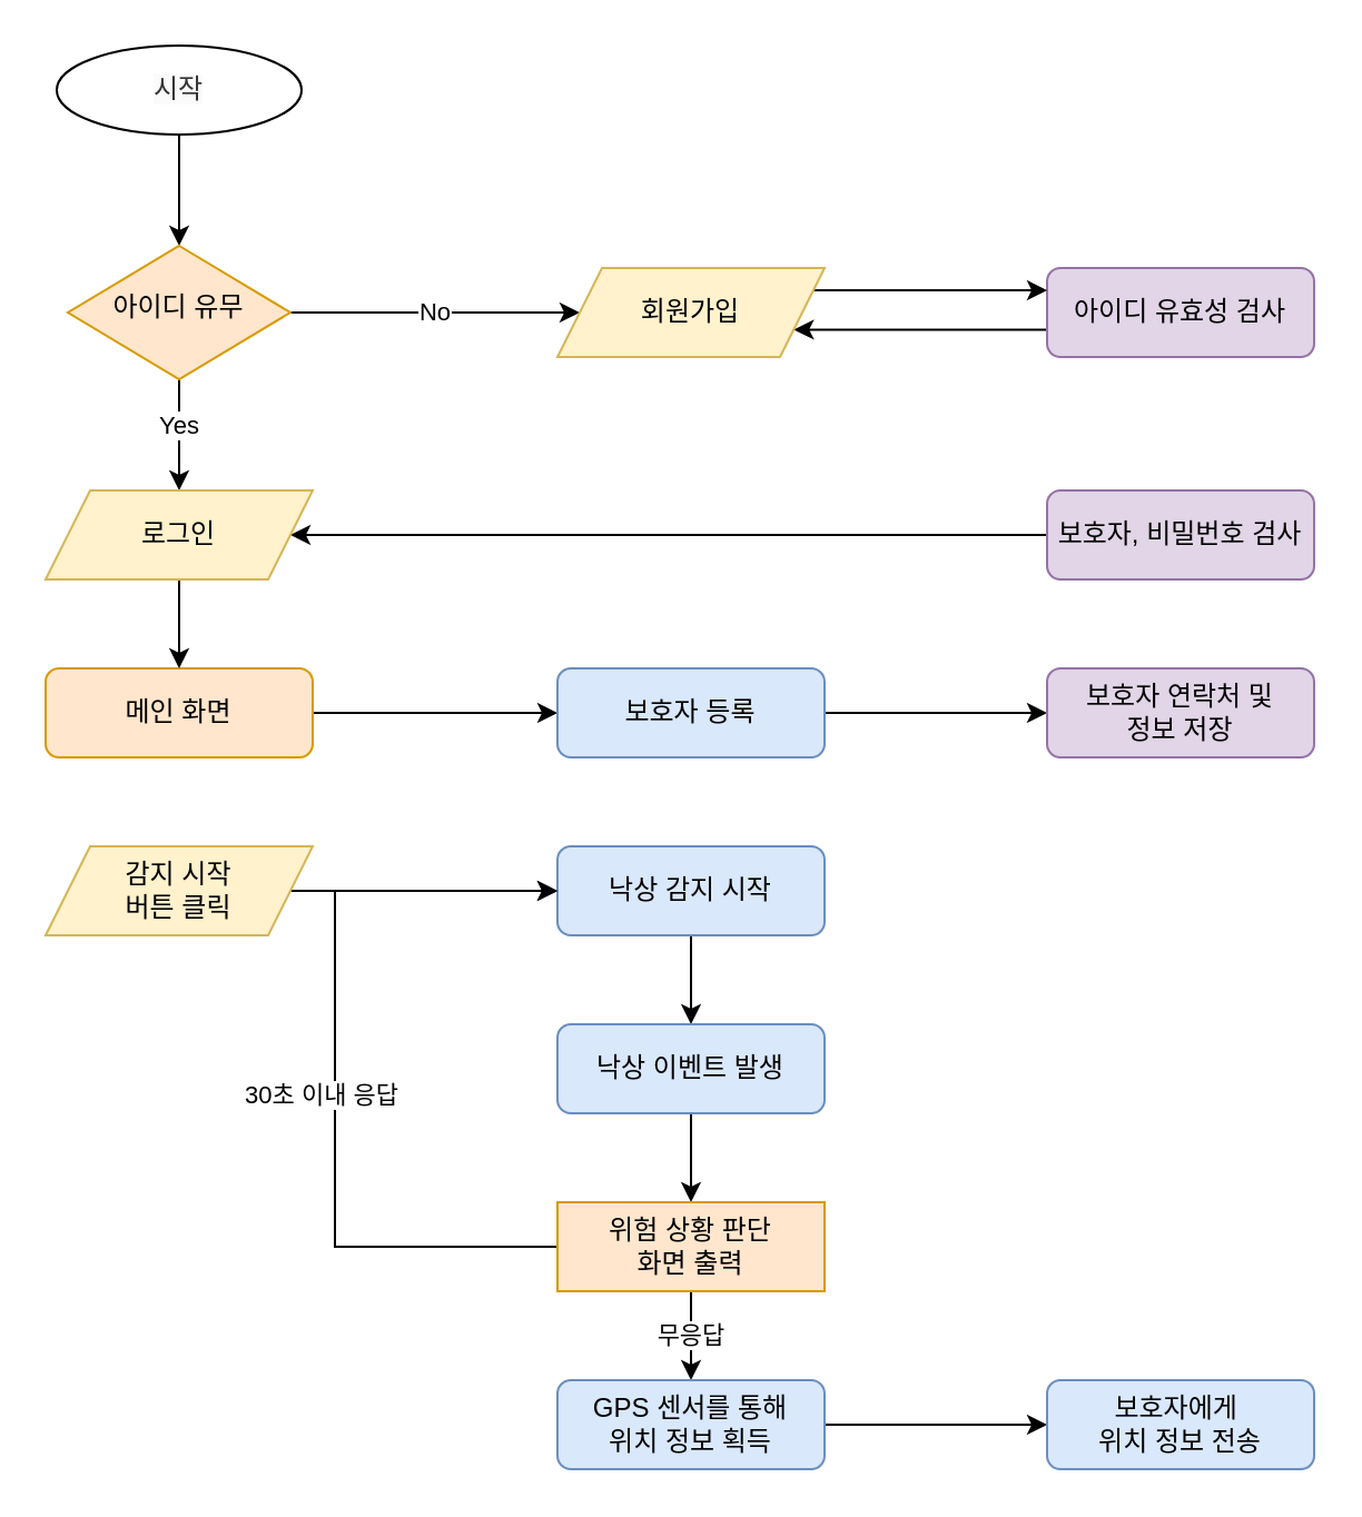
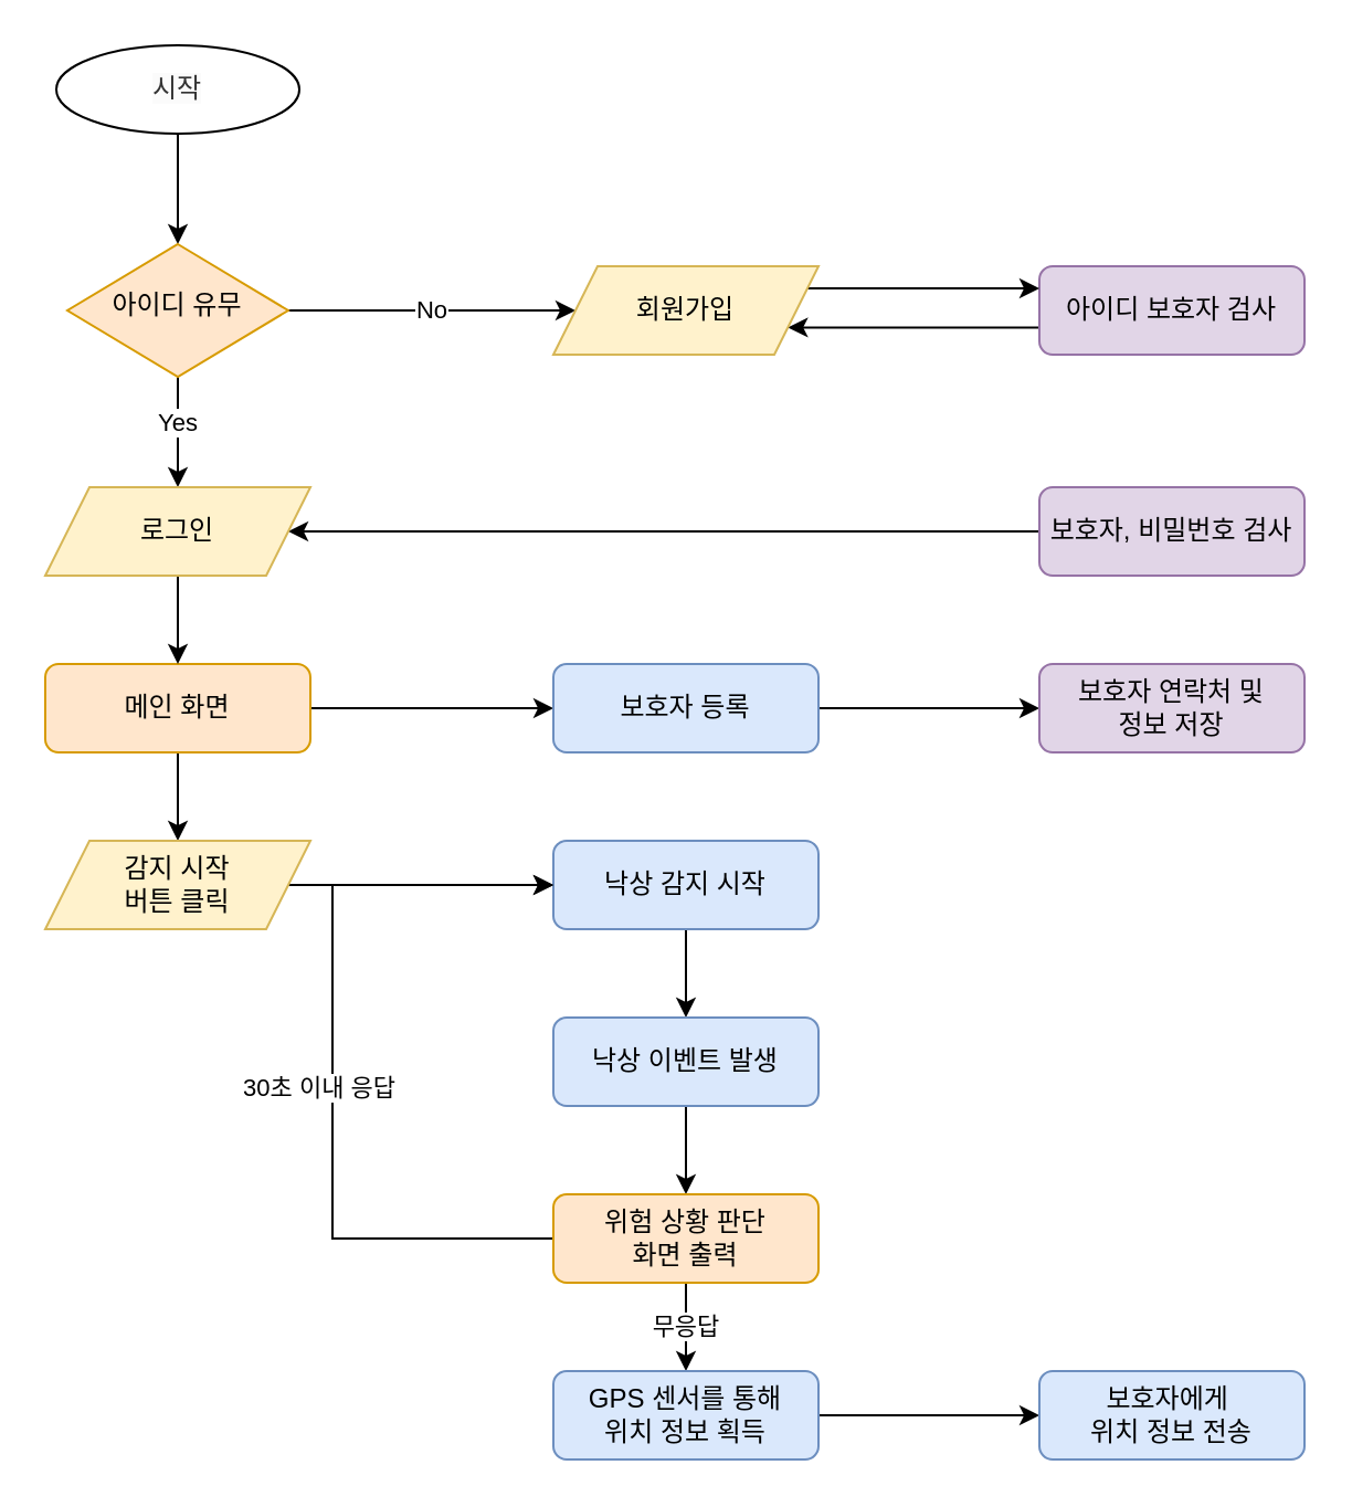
  <mxCell id="0" />
  <mxCell id="1" parent="0" />
  <mxCell id="2" value="" style="edgeStyle=orthogonalEdgeStyle;rounded=0;orthogonalLoop=1;jettySize=auto;html=1;exitX=0.5;exitY=1;exitDx=0;exitDy=0;" edge="1" parent="1" source="21" target="6"><mxGeometry relative="1" as="geometry"><mxPoint x="80" y="50" as="sourcePoint" /></mxGeometry></mxCell>
  <mxCell id="3" value="" style="edgeStyle=orthogonalEdgeStyle;rounded=0;orthogonalLoop=1;jettySize=auto;html=1;entryX=0.5;entryY=0;entryDx=0;entryDy=0;" edge="1" parent="1" source="6" target="23"><mxGeometry relative="1" as="geometry"><mxPoint x="80" y="240" as="targetPoint" /></mxGeometry></mxCell>
  <mxCell id="4" value="Yes" style="edgeLabel;html=1;align=center;verticalAlign=middle;resizable=0;points=[];" vertex="1" connectable="0" parent="3"><mxGeometry x="-0.194" y="-1" relative="1" as="geometry"><mxPoint as="offset" /></mxGeometry></mxCell>
  <mxCell id="5" value="No" style="edgeStyle=orthogonalEdgeStyle;rounded=0;orthogonalLoop=1;jettySize=auto;html=1;entryX=0;entryY=0.5;entryDx=0;entryDy=0;" edge="1" parent="1" source="6" target="25"><mxGeometry relative="1" as="geometry"><mxPoint x="206" y="140" as="targetPoint" /></mxGeometry></mxCell>
  <mxCell id="6" value="아이디 유무" style="rhombus;whiteSpace=wrap;html=1;shadow=0;fontFamily=Helvetica;fontSize=12;align=center;strokeWidth=1;spacing=6;spacingTop=-4;fillColor=#ffe6cc;strokeColor=#d79b00;" parent="1" vertex="1"><mxGeometry x="30" y="110" width="100" height="60" as="geometry" /></mxCell>
  <mxCell id="7" value="" style="edgeStyle=orthogonalEdgeStyle;rounded=0;orthogonalLoop=1;jettySize=auto;html=1;" edge="1" parent="1" source="9" target="11"><mxGeometry relative="1" as="geometry" /></mxCell>
+ <mxCell id="8" value="" style="edgeStyle=orthogonalEdgeStyle;rounded=0;orthogonalLoop=1;jettySize=auto;html=1;" edge="1" parent="1" source="9" target="33"><mxGeometry relative="1" as="geometry" /></mxCell>
  <mxCell id="9" value="메인 화면" style="rounded=1;whiteSpace=wrap;html=1;fontSize=12;glass=0;strokeWidth=1;shadow=0;fillColor=#ffe6cc;strokeColor=#d79b00;" parent="1" vertex="1"><mxGeometry x="20" y="300" width="120" height="40" as="geometry" /></mxCell>
  <mxCell id="10" value="" style="edgeStyle=orthogonalEdgeStyle;rounded=0;orthogonalLoop=1;jettySize=auto;html=1;" edge="1" parent="1" source="11" target="20"><mxGeometry relative="1" as="geometry" /></mxCell>
  <mxCell id="11" value="보호자 등록" style="rounded=1;whiteSpace=wrap;html=1;fontSize=12;glass=0;strokeWidth=1;shadow=0;fillColor=#dae8fc;strokeColor=#6c8ebf;" vertex="1" parent="1"><mxGeometry x="250" y="300" width="120" height="40" as="geometry" /></mxCell>
  <mxCell id="12" value="" style="edgeStyle=orthogonalEdgeStyle;rounded=0;orthogonalLoop=1;jettySize=auto;html=1;" edge="1" parent="1" source="13" target="15"><mxGeometry relative="1" as="geometry" /></mxCell>
  <mxCell id="13" value="낙상 감지 시작" style="rounded=1;whiteSpace=wrap;html=1;fontSize=12;glass=0;strokeWidth=1;shadow=0;fillColor=#dae8fc;strokeColor=#6c8ebf;" vertex="1" parent="1"><mxGeometry x="250" y="380" width="120" height="40" as="geometry" /></mxCell>
  <mxCell id="14" value="" style="edgeStyle=orthogonalEdgeStyle;rounded=0;orthogonalLoop=1;jettySize=auto;html=1;" edge="1" parent="1" source="15" target="29"><mxGeometry relative="1" as="geometry" /></mxCell>
  <mxCell id="15" value="낙상 이벤트 발생" style="rounded=1;whiteSpace=wrap;html=1;fontSize=12;glass=0;strokeWidth=1;shadow=0;fillColor=#dae8fc;strokeColor=#6c8ebf;" vertex="1" parent="1"><mxGeometry x="250" y="460" width="120" height="40" as="geometry" /></mxCell>
  <mxCell id="16" value="" style="edgeStyle=orthogonalEdgeStyle;rounded=0;orthogonalLoop=1;jettySize=auto;html=1;entryX=1;entryY=0.75;entryDx=0;entryDy=0;" edge="1" parent="1" source="17" target="25"><mxGeometry relative="1" as="geometry"><mxPoint x="326" y="140" as="targetPoint" /><Array as="points"><mxPoint x="490" y="148" /><mxPoint x="490" y="148" /></Array></mxGeometry></mxCell>
- <mxCell id="17" value="아이디 유효성 검사" style="rounded=1;whiteSpace=wrap;html=1;fontSize=12;glass=0;strokeWidth=1;shadow=0;fillColor=#e1d5e7;strokeColor=#9673a6;" vertex="1" parent="1"><mxGeometry x="470" y="120" width="120" height="40" as="geometry" /></mxCell>
+ <mxCell id="17" value="아이디 보호자 검사" style="rounded=1;whiteSpace=wrap;html=1;fontSize=12;glass=0;strokeWidth=1;shadow=0;fillColor=#e1d5e7;strokeColor=#9673a6;" vertex="1" parent="1"><mxGeometry x="470" y="120" width="120" height="40" as="geometry" /></mxCell>
  <mxCell id="18" value="" style="edgeStyle=orthogonalEdgeStyle;rounded=0;orthogonalLoop=1;jettySize=auto;html=1;entryX=1;entryY=0.5;entryDx=0;entryDy=0;" edge="1" parent="1" source="19" target="23"><mxGeometry relative="1" as="geometry"><mxPoint x="140" y="260" as="targetPoint" /></mxGeometry></mxCell>
  <mxCell id="19" value="보호자, 비밀번호 검사" style="rounded=1;whiteSpace=wrap;html=1;fontSize=12;glass=0;strokeWidth=1;shadow=0;fillColor=#e1d5e7;strokeColor=#9673a6;" vertex="1" parent="1"><mxGeometry x="470" y="220" width="120" height="40" as="geometry" /></mxCell>
  <mxCell id="20" value="보호자 연락처 및&lt;div&gt;정보 저장&lt;/div&gt;" style="rounded=1;whiteSpace=wrap;html=1;fontSize=12;glass=0;strokeWidth=1;shadow=0;fillColor=#e1d5e7;strokeColor=#9673a6;" vertex="1" parent="1"><mxGeometry x="470" y="300" width="120" height="40" as="geometry" /></mxCell>
  <mxCell id="21" value="&lt;span style=&quot;color: rgb(51, 51, 51); font-family: Helvetica; font-size: 12px; font-style: normal; font-variant-ligatures: normal; font-variant-caps: normal; font-weight: 400; letter-spacing: normal; orphans: 2; text-align: center; text-indent: 0px; text-transform: none; widows: 2; word-spacing: 0px; -webkit-text-stroke-width: 0px; white-space: normal; background-color: rgb(251, 251, 251); text-decoration-thickness: initial; text-decoration-style: initial; text-decoration-color: initial; display: inline !important; float: none;&quot;&gt;시작&lt;/span&gt;" style="ellipse;whiteSpace=wrap;html=1;" vertex="1" parent="1"><mxGeometry x="25" y="20" width="110" height="40" as="geometry" /></mxCell>
  <mxCell id="22" value="" style="edgeStyle=orthogonalEdgeStyle;rounded=0;orthogonalLoop=1;jettySize=auto;html=1;" edge="1" parent="1" source="23" target="9"><mxGeometry relative="1" as="geometry" /></mxCell>
  <mxCell id="23" value="로그인" style="shape=parallelogram;perimeter=parallelogramPerimeter;whiteSpace=wrap;html=1;fixedSize=1;fillColor=#fff2cc;strokeColor=#d6b656;" vertex="1" parent="1"><mxGeometry x="20" y="220" width="120" height="40" as="geometry" /></mxCell>
  <mxCell id="24" value="" style="edgeStyle=orthogonalEdgeStyle;rounded=0;orthogonalLoop=1;jettySize=auto;html=1;" edge="1" parent="1" source="25" target="17"><mxGeometry relative="1" as="geometry"><Array as="points"><mxPoint x="440" y="130" /><mxPoint x="440" y="130" /></Array></mxGeometry></mxCell>
  <mxCell id="25" value="회원가입" style="shape=parallelogram;perimeter=parallelogramPerimeter;whiteSpace=wrap;html=1;fixedSize=1;fillColor=#fff2cc;strokeColor=#d6b656;" vertex="1" parent="1"><mxGeometry x="250" y="120" width="120" height="40" as="geometry" /></mxCell>
  <mxCell id="26" value="무응답" style="edgeStyle=orthogonalEdgeStyle;rounded=0;orthogonalLoop=1;jettySize=auto;html=1;" edge="1" parent="1" source="29" target="31"><mxGeometry relative="1" as="geometry" /></mxCell>
  <mxCell id="27" value="" style="edgeStyle=orthogonalEdgeStyle;rounded=0;orthogonalLoop=1;jettySize=auto;html=1;entryX=0;entryY=0.5;entryDx=0;entryDy=0;" edge="1" parent="1" source="29" target="13"><mxGeometry relative="1" as="geometry"><mxPoint x="310" y="630" as="targetPoint" /><Array as="points"><mxPoint x="150" y="560" /><mxPoint x="150" y="400" /></Array></mxGeometry></mxCell>
  <mxCell id="28" value="30초 이내 응답" style="edgeLabel;html=1;align=center;verticalAlign=middle;resizable=0;points=[];" vertex="1" connectable="0" parent="27"><mxGeometry x="-0.278" y="7" relative="1" as="geometry"><mxPoint y="-39" as="offset" /></mxGeometry></mxCell>
- <mxCell id="29" value="&lt;div&gt;위험 상황 판단&lt;/div&gt;&lt;div&gt;화면&amp;nbsp;&lt;span style=&quot;background-color: initial;&quot;&gt;출력&lt;/span&gt;&lt;/div&gt;" style="whiteSpace=wrap;html=1;fontSize=12;glass=0;strokeWidth=1;shadow=0;fillColor=#ffe6cc;strokeColor=#d79b00;rounded=0;" vertex="1" parent="1"><mxGeometry x="250" y="540" width="120" height="40" as="geometry" /></mxCell>
+ <mxCell id="29" value="&lt;div&gt;위험 상황 판단&lt;/div&gt;&lt;div&gt;화면&amp;nbsp;&lt;span style=&quot;background-color: initial;&quot;&gt;출력&lt;/span&gt;&lt;/div&gt;" style="rounded=1;whiteSpace=wrap;html=1;fontSize=12;glass=0;strokeWidth=1;shadow=0;fillColor=#ffe6cc;strokeColor=#d79b00;" vertex="1" parent="1"><mxGeometry x="250" y="540" width="120" height="40" as="geometry" /></mxCell>
  <mxCell id="30" value="" style="edgeStyle=orthogonalEdgeStyle;rounded=0;orthogonalLoop=1;jettySize=auto;html=1;" edge="1" parent="1" source="31" target="34"><mxGeometry relative="1" as="geometry" /></mxCell>
  <mxCell id="31" value="&lt;div&gt;GPS 센서를 통해&lt;/div&gt;&lt;div&gt;위치 정보 획득&lt;/div&gt;" style="rounded=1;whiteSpace=wrap;html=1;fontSize=12;glass=0;strokeWidth=1;shadow=0;fillColor=#dae8fc;strokeColor=#6c8ebf;" vertex="1" parent="1"><mxGeometry x="250" y="620" width="120" height="40" as="geometry" /></mxCell>
  <mxCell id="32" value="" style="edgeStyle=orthogonalEdgeStyle;rounded=0;orthogonalLoop=1;jettySize=auto;html=1;" edge="1" parent="1" source="33" target="13"><mxGeometry relative="1" as="geometry" /></mxCell>
  <mxCell id="33" value="감지 시작&lt;div&gt;버튼 클릭&lt;/div&gt;" style="shape=parallelogram;perimeter=parallelogramPerimeter;whiteSpace=wrap;html=1;fixedSize=1;fillColor=#fff2cc;strokeColor=#d6b656;" vertex="1" parent="1"><mxGeometry x="20" y="380" width="120" height="40" as="geometry" /></mxCell>
  <mxCell id="34" value="&lt;div&gt;보호자에게&amp;nbsp;&lt;/div&gt;&lt;div&gt;위치 정보&amp;nbsp;&lt;span style=&quot;background-color: initial;&quot;&gt;전송&lt;/span&gt;&lt;/div&gt;" style="rounded=1;whiteSpace=wrap;html=1;fontSize=12;glass=0;strokeWidth=1;shadow=0;fillColor=#dae8fc;strokeColor=#6c8ebf;" vertex="1" parent="1"><mxGeometry x="470" y="620" width="120" height="40" as="geometry" /></mxCell>
